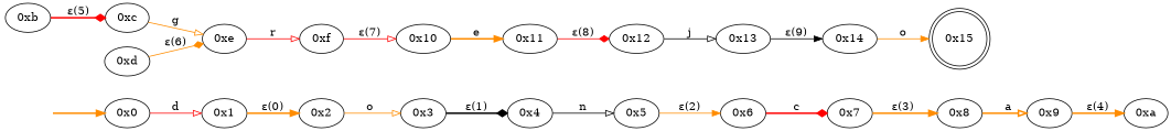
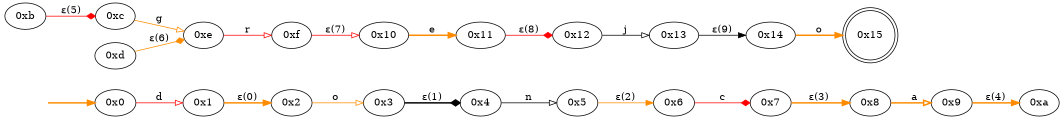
  digraph {
    rankdir=LR
    edge [arrowhead=normal color=darkorange style=solid]
    fake [style=invisible]
    "0x0" [root=true]
    "0x1"
    "0x2"
    "0x3"
    "0x9"
    "0xa"
    "0x4"
    "0x5"
    "0x6"
    "0x15" [shape=doublecircle]
    "0x10"
    "0x11"
    "0x12"
    "0xb"
    "0xc"
    "0xe"
    "0x7"
    "0x13"
    "0x14"
    "0x8"
    "0xf"
    "0xd"
    fake -> "0x0" [style=bold]
    "0x0" -> "0x1" [arrowhead=onormal color=red label=d]
    "0x1" -> "0x2" [label="ε(0)" style=bold]
    "0x2" -> "0x3" [arrowhead=onormal label=o]
    "0x3" -> "0x4" [arrowhead=diamond color=black label="ε(1)" style=bold]
    "0x9" -> "0xa" [label="ε(4)" style=bold]
    "0x4" -> "0x5" [arrowhead=onormal color=black label=n]
    "0x5" -> "0x6" [label="ε(2)"]
-   "0x6" -> "0x7" [arrowhead=diamond color=red label=c style=bold]
+   "0x6" -> "0x7" [arrowhead=diamond color=red label=c]
    "0x10" -> "0x11" [label=e style=bold]
    "0x11" -> "0x12" [arrowhead=diamond color=red label="ε(8)"]
    "0x12" -> "0x13" [arrowhead=onormal color=black label=j]
-   "0xb" -> "0xc" [arrowhead=diamond color=red label="ε(5)" style=bold]
+   "0xb" -> "0xc" [arrowhead=diamond color=red label="ε(5)"]
    "0xc" -> "0xe" [arrowhead=onormal label=g]
    "0xe" -> "0xf" [arrowhead=onormal color=red label=r]
    "0x7" -> "0x8" [label="ε(3)" style=bold]
    "0x13" -> "0x14" [color=black label="ε(9)"]
-   "0x14" -> "0x15" [label=o]
+   "0x14" -> "0x15" [label=o style=bold]
    "0x8" -> "0x9" [arrowhead=onormal label=a style=bold]
    "0xf" -> "0x10" [arrowhead=onormal color=red label="ε(7)"]
    "0xd" -> "0xe" [arrowhead=diamond label="ε(6)"]
  }
